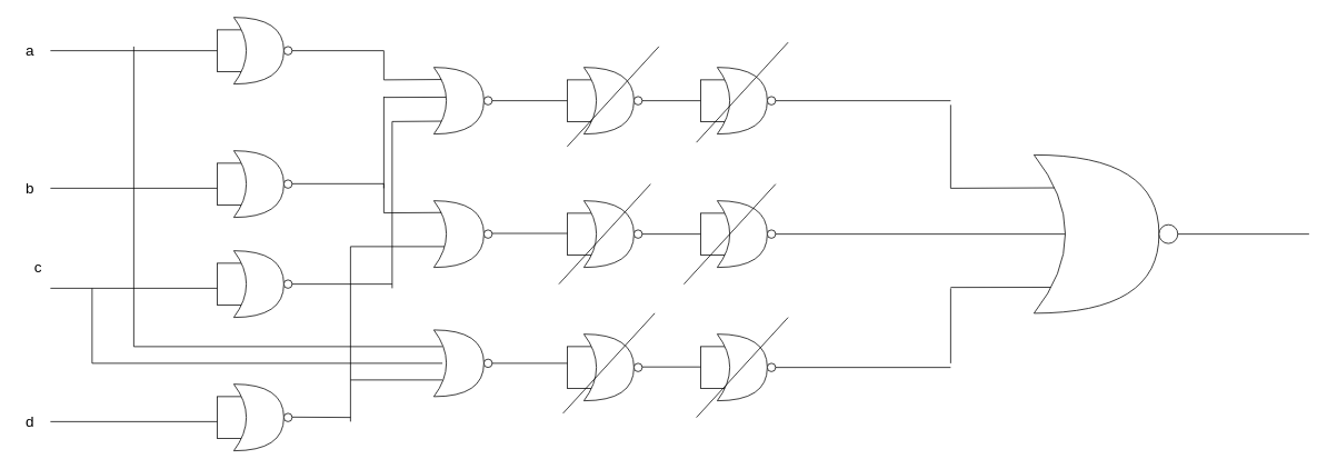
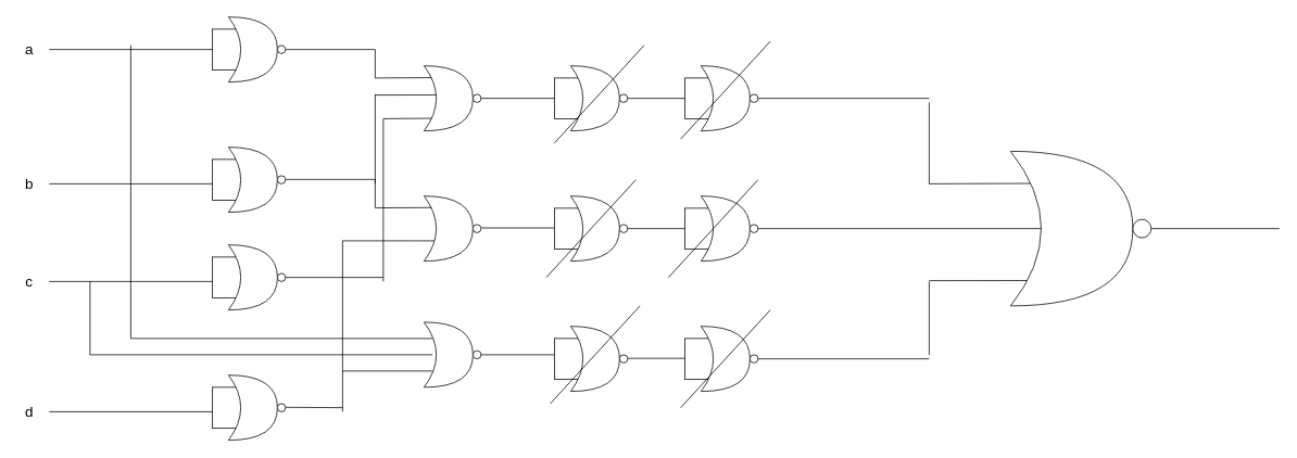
  <mxCell id="0" />
  <mxCell id="1" parent="0" />
  <mxCell id="2" value="" style="whiteSpace=wrap;html=1;aspect=fixed;" vertex="1" parent="1"><mxGeometry x="260" y="35" width="50" height="50" as="geometry" /></mxCell>
  <mxCell id="3" value="" style="shape=xor;whiteSpace=wrap;html=1;" vertex="1" parent="1"><mxGeometry x="1240" y="185" width="150" height="190" as="geometry" /></mxCell>
  <mxCell id="4" value="" style="ellipse;whiteSpace=wrap;html=1;aspect=fixed;" vertex="1" parent="1"><mxGeometry x="1390" y="268.75" width="22.5" height="22.5" as="geometry" /></mxCell>
  <mxCell id="5" value="" style="endArrow=none;html=1;entryX=0.163;entryY=0.208;entryDx=0;entryDy=0;entryPerimeter=0;" edge="1" parent="1" target="3"><mxGeometry width="50" height="50" relative="1" as="geometry"><mxPoint x="1140" y="225" as="sourcePoint" /><mxPoint x="1150" y="225" as="targetPoint" /></mxGeometry></mxCell>
  <mxCell id="6" value="" style="endArrow=none;html=1;entryX=0.133;entryY=0.836;entryDx=0;entryDy=0;entryPerimeter=0;" edge="1" parent="1" target="3"><mxGeometry width="50" height="50" relative="1" as="geometry"><mxPoint x="1140" y="344" as="sourcePoint" /><mxPoint x="1200" y="325" as="targetPoint" /></mxGeometry></mxCell>
  <mxCell id="7" value="" style="endArrow=none;html=1;exitX=1;exitY=0.5;exitDx=0;exitDy=0;" edge="1" parent="1" source="4"><mxGeometry width="50" height="50" relative="1" as="geometry"><mxPoint x="1470" y="295" as="sourcePoint" /><mxPoint x="1570" y="280" as="targetPoint" /></mxGeometry></mxCell>
  <mxCell id="8" value="" style="shape=xor;whiteSpace=wrap;html=1;" vertex="1" parent="1"><mxGeometry x="280" y="20" width="60" height="80" as="geometry" /></mxCell>
  <mxCell id="9" value="" style="ellipse;whiteSpace=wrap;html=1;aspect=fixed;" vertex="1" parent="1"><mxGeometry x="340" y="55" width="10" height="10" as="geometry" /></mxCell>
  <mxCell id="10" value="" style="shape=xor;whiteSpace=wrap;html=1;" vertex="1" parent="1"><mxGeometry x="520" y="80" width="60" height="80" as="geometry" /></mxCell>
  <mxCell id="11" value="" style="ellipse;whiteSpace=wrap;html=1;aspect=fixed;" vertex="1" parent="1"><mxGeometry x="580" y="115" width="10" height="10" as="geometry" /></mxCell>
  <mxCell id="12" value="" style="whiteSpace=wrap;html=1;aspect=fixed;" vertex="1" parent="1"><mxGeometry x="840" y="95" width="50" height="50" as="geometry" /></mxCell>
  <mxCell id="13" value="" style="shape=xor;whiteSpace=wrap;html=1;" vertex="1" parent="1"><mxGeometry x="860" y="80" width="60" height="80" as="geometry" /></mxCell>
  <mxCell id="14" value="" style="ellipse;whiteSpace=wrap;html=1;aspect=fixed;" vertex="1" parent="1"><mxGeometry x="920" y="115" width="10" height="10" as="geometry" /></mxCell>
  <mxCell id="15" value="" style="whiteSpace=wrap;html=1;aspect=fixed;" vertex="1" parent="1"><mxGeometry x="680" y="95" width="50" height="50" as="geometry" /></mxCell>
  <mxCell id="16" value="" style="shape=xor;whiteSpace=wrap;html=1;" vertex="1" parent="1"><mxGeometry x="700" y="80" width="60" height="80" as="geometry" /></mxCell>
  <mxCell id="17" value="" style="ellipse;whiteSpace=wrap;html=1;aspect=fixed;" vertex="1" parent="1"><mxGeometry x="760" y="115" width="10" height="10" as="geometry" /></mxCell>
  <mxCell id="18" value="" style="whiteSpace=wrap;html=1;aspect=fixed;" vertex="1" parent="1"><mxGeometry x="840" y="255" width="50" height="50" as="geometry" /></mxCell>
  <mxCell id="19" value="" style="shape=xor;whiteSpace=wrap;html=1;" vertex="1" parent="1"><mxGeometry x="860" y="240" width="60" height="80" as="geometry" /></mxCell>
  <mxCell id="20" value="" style="ellipse;whiteSpace=wrap;html=1;aspect=fixed;" vertex="1" parent="1"><mxGeometry x="920" y="275" width="10" height="10" as="geometry" /></mxCell>
  <mxCell id="21" value="" style="whiteSpace=wrap;html=1;aspect=fixed;" vertex="1" parent="1"><mxGeometry x="680" y="255" width="50" height="50" as="geometry" /></mxCell>
  <mxCell id="22" value="" style="shape=xor;whiteSpace=wrap;html=1;" vertex="1" parent="1"><mxGeometry x="700" y="240" width="60" height="80" as="geometry" /></mxCell>
  <mxCell id="23" value="" style="ellipse;whiteSpace=wrap;html=1;aspect=fixed;" vertex="1" parent="1"><mxGeometry x="760" y="275" width="10" height="10" as="geometry" /></mxCell>
  <mxCell id="24" value="" style="whiteSpace=wrap;html=1;aspect=fixed;" vertex="1" parent="1"><mxGeometry x="840" y="415" width="50" height="50" as="geometry" /></mxCell>
  <mxCell id="25" value="" style="shape=xor;whiteSpace=wrap;html=1;" vertex="1" parent="1"><mxGeometry x="860" y="400" width="60" height="80" as="geometry" /></mxCell>
  <mxCell id="26" value="" style="ellipse;whiteSpace=wrap;html=1;aspect=fixed;" vertex="1" parent="1"><mxGeometry x="920" y="435" width="10" height="10" as="geometry" /></mxCell>
  <mxCell id="27" value="" style="whiteSpace=wrap;html=1;aspect=fixed;" vertex="1" parent="1"><mxGeometry x="680" y="415" width="50" height="50" as="geometry" /></mxCell>
  <mxCell id="28" value="" style="shape=xor;whiteSpace=wrap;html=1;" vertex="1" parent="1"><mxGeometry x="700" y="400" width="60" height="80" as="geometry" /></mxCell>
  <mxCell id="29" value="" style="ellipse;whiteSpace=wrap;html=1;aspect=fixed;" vertex="1" parent="1"><mxGeometry x="760" y="435" width="10" height="10" as="geometry" /></mxCell>
  <mxCell id="30" value="" style="endArrow=none;html=1;entryX=0.25;entryY=0.5;entryDx=0;entryDy=0;entryPerimeter=0;exitX=1;exitY=0.5;exitDx=0;exitDy=0;" edge="1" parent="1" source="20" target="3"><mxGeometry width="50" height="50" relative="1" as="geometry"><mxPoint x="1140" y="280" as="sourcePoint" /><mxPoint x="1274.45" y="279.41" as="targetPoint" /></mxGeometry></mxCell>
  <mxCell id="31" value="" style="endArrow=none;html=1;exitX=1;exitY=0.5;exitDx=0;exitDy=0;" edge="1" parent="1" source="14"><mxGeometry width="50" height="50" relative="1" as="geometry"><mxPoint x="980" y="175" as="sourcePoint" /><mxPoint x="1140" y="120" as="targetPoint" /></mxGeometry></mxCell>
  <mxCell id="32" value="" style="endArrow=none;html=1;" edge="1" parent="1"><mxGeometry width="50" height="50" relative="1" as="geometry"><mxPoint x="1140" y="225" as="sourcePoint" /><mxPoint x="1140" y="125" as="targetPoint" /></mxGeometry></mxCell>
  <mxCell id="33" value="" style="endArrow=none;html=1;exitX=1;exitY=0.5;exitDx=0;exitDy=0;" edge="1" parent="1" source="26"><mxGeometry width="50" height="50" relative="1" as="geometry"><mxPoint x="1040" y="485" as="sourcePoint" /><mxPoint x="1140" y="440" as="targetPoint" /></mxGeometry></mxCell>
  <mxCell id="34" value="" style="endArrow=none;html=1;" edge="1" parent="1"><mxGeometry width="50" height="50" relative="1" as="geometry"><mxPoint x="1140" y="435" as="sourcePoint" /><mxPoint x="1140" y="345" as="targetPoint" /></mxGeometry></mxCell>
  <mxCell id="35" value="" style="endArrow=none;html=1;entryX=0;entryY=0.5;entryDx=0;entryDy=0;exitX=1;exitY=0.5;exitDx=0;exitDy=0;" edge="1" parent="1" source="17" target="12"><mxGeometry width="50" height="50" relative="1" as="geometry"><mxPoint x="740" y="215" as="sourcePoint" /><mxPoint x="790" y="165" as="targetPoint" /></mxGeometry></mxCell>
  <mxCell id="36" value="" style="endArrow=none;html=1;entryX=0;entryY=0.5;entryDx=0;entryDy=0;exitX=1;exitY=0.5;exitDx=0;exitDy=0;" edge="1" parent="1" source="23" target="18"><mxGeometry width="50" height="50" relative="1" as="geometry"><mxPoint x="250" y="405" as="sourcePoint" /><mxPoint x="300" y="355" as="targetPoint" /></mxGeometry></mxCell>
  <mxCell id="37" value="" style="endArrow=none;html=1;entryX=0;entryY=0.5;entryDx=0;entryDy=0;exitX=1;exitY=0.5;exitDx=0;exitDy=0;" edge="1" parent="1"><mxGeometry width="50" height="50" relative="1" as="geometry"><mxPoint x="770" y="439.41" as="sourcePoint" /><mxPoint x="840" y="439.41" as="targetPoint" /></mxGeometry></mxCell>
  <mxCell id="38" value="" style="shape=xor;whiteSpace=wrap;html=1;" vertex="1" parent="1"><mxGeometry x="520" y="240" width="60" height="80" as="geometry" /></mxCell>
  <mxCell id="39" value="" style="ellipse;whiteSpace=wrap;html=1;aspect=fixed;" vertex="1" parent="1"><mxGeometry x="580" y="275" width="10" height="10" as="geometry" /></mxCell>
  <mxCell id="40" value="" style="shape=xor;whiteSpace=wrap;html=1;" vertex="1" parent="1"><mxGeometry x="520" y="395" width="60" height="80" as="geometry" /></mxCell>
  <mxCell id="41" value="" style="ellipse;whiteSpace=wrap;html=1;aspect=fixed;" vertex="1" parent="1"><mxGeometry x="580" y="430" width="10" height="10" as="geometry" /></mxCell>
  <mxCell id="42" value="" style="endArrow=none;html=1;entryX=0;entryY=0.5;entryDx=0;entryDy=0;exitX=1;exitY=0.5;exitDx=0;exitDy=0;" edge="1" parent="1" source="11" target="15"><mxGeometry width="50" height="50" relative="1" as="geometry"><mxPoint x="510" y="255" as="sourcePoint" /><mxPoint x="560" y="205" as="targetPoint" /></mxGeometry></mxCell>
  <mxCell id="43" value="" style="endArrow=none;html=1;entryX=0;entryY=0.5;entryDx=0;entryDy=0;exitX=1;exitY=0.5;exitDx=0;exitDy=0;" edge="1" parent="1"><mxGeometry width="50" height="50" relative="1" as="geometry"><mxPoint x="590" y="435" as="sourcePoint" /><mxPoint x="680" y="435" as="targetPoint" /></mxGeometry></mxCell>
  <mxCell id="44" value="" style="endArrow=none;html=1;entryX=0;entryY=0.5;entryDx=0;entryDy=0;exitX=1;exitY=0.5;exitDx=0;exitDy=0;" edge="1" parent="1"><mxGeometry width="50" height="50" relative="1" as="geometry"><mxPoint x="590" y="279.17" as="sourcePoint" /><mxPoint x="680" y="279.17" as="targetPoint" /></mxGeometry></mxCell>
  <mxCell id="45" value="" style="whiteSpace=wrap;html=1;aspect=fixed;" vertex="1" parent="1"><mxGeometry x="260" y="195" width="50" height="50" as="geometry" /></mxCell>
  <mxCell id="46" value="" style="shape=xor;whiteSpace=wrap;html=1;" vertex="1" parent="1"><mxGeometry x="280" y="180" width="60" height="80" as="geometry" /></mxCell>
  <mxCell id="47" value="" style="ellipse;whiteSpace=wrap;html=1;aspect=fixed;" vertex="1" parent="1"><mxGeometry x="340" y="215" width="10" height="10" as="geometry" /></mxCell>
  <mxCell id="48" value="" style="whiteSpace=wrap;html=1;aspect=fixed;" vertex="1" parent="1"><mxGeometry x="260" y="315" width="50" height="50" as="geometry" /></mxCell>
  <mxCell id="49" value="" style="shape=xor;whiteSpace=wrap;html=1;" vertex="1" parent="1"><mxGeometry x="280" y="300" width="60" height="80" as="geometry" /></mxCell>
  <mxCell id="50" value="" style="ellipse;whiteSpace=wrap;html=1;aspect=fixed;" vertex="1" parent="1"><mxGeometry x="340" y="335" width="10" height="10" as="geometry" /></mxCell>
  <mxCell id="51" value="" style="whiteSpace=wrap;html=1;aspect=fixed;" vertex="1" parent="1"><mxGeometry x="260" y="475" width="50" height="50" as="geometry" /></mxCell>
  <mxCell id="52" value="" style="shape=xor;whiteSpace=wrap;html=1;" vertex="1" parent="1"><mxGeometry x="280" y="460" width="60" height="80" as="geometry" /></mxCell>
  <mxCell id="53" value="" style="ellipse;whiteSpace=wrap;html=1;aspect=fixed;" vertex="1" parent="1"><mxGeometry x="340" y="495" width="10" height="10" as="geometry" /></mxCell>
  <mxCell id="54" value="" style="endArrow=none;html=1;entryX=0;entryY=0.5;entryDx=0;entryDy=0;" edge="1" parent="1" target="2"><mxGeometry width="50" height="50" relative="1" as="geometry"><mxPoint x="60" y="60" as="sourcePoint" /><mxPoint x="110" y="65" as="targetPoint" /></mxGeometry></mxCell>
  <mxCell id="55" value="" style="endArrow=none;html=1;entryX=0;entryY=0.5;entryDx=0;entryDy=0;" edge="1" parent="1"><mxGeometry width="50" height="50" relative="1" as="geometry"><mxPoint x="60" y="225" as="sourcePoint" /><mxPoint x="260" y="225" as="targetPoint" /></mxGeometry></mxCell>
  <mxCell id="56" value="" style="endArrow=none;html=1;entryX=0;entryY=0.5;entryDx=0;entryDy=0;" edge="1" parent="1"><mxGeometry width="50" height="50" relative="1" as="geometry"><mxPoint x="60" y="345" as="sourcePoint" /><mxPoint x="260" y="345" as="targetPoint" /></mxGeometry></mxCell>
  <mxCell id="57" value="" style="endArrow=none;html=1;entryX=0;entryY=0.5;entryDx=0;entryDy=0;" edge="1" parent="1"><mxGeometry width="50" height="50" relative="1" as="geometry"><mxPoint x="60" y="505" as="sourcePoint" /><mxPoint x="260" y="505" as="targetPoint" /></mxGeometry></mxCell>
  <mxCell id="58" value="&lt;font style=&quot;font-size: 18px&quot;&gt;a&lt;/font&gt;" style="text;html=1;align=center;verticalAlign=middle;resizable=0;points=[];autosize=1;" vertex="1" parent="1"><mxGeometry x="20" y="50" width="30" height="20" as="geometry" /></mxCell>
  <mxCell id="59" value="&lt;font style=&quot;font-size: 18px&quot;&gt;b&lt;/font&gt;" style="text;html=1;align=center;verticalAlign=middle;resizable=0;points=[];autosize=1;" vertex="1" parent="1"><mxGeometry x="20" y="215" width="30" height="20" as="geometry" /></mxCell>
- <mxCell id="60" value="&lt;font style=&quot;font-size: 18px&quot;&gt;c&lt;/font&gt;" style="text;html=1;align=center;verticalAlign=middle;resizable=0;points=[];autosize=1;" vertex="1" parent="1"><mxGeometry x="35" y="310" width="20" height="20" as="geometry" /></mxCell>
+ <mxCell id="60" value="&lt;font style=&quot;font-size: 18px&quot;&gt;c&lt;/font&gt;" style="text;html=1;align=center;verticalAlign=middle;resizable=0;points=[];autosize=1;" vertex="1" parent="1"><mxGeometry x="25" y="335" width="20" height="20" as="geometry" /></mxCell>
  <mxCell id="61" value="&lt;font style=&quot;font-size: 18px&quot;&gt;d&lt;/font&gt;" style="text;html=1;align=center;verticalAlign=middle;resizable=0;points=[];autosize=1;" vertex="1" parent="1"><mxGeometry x="20" y="495" width="30" height="20" as="geometry" /></mxCell>
  <mxCell id="62" value="" style="endArrow=none;html=1;" edge="1" parent="1"><mxGeometry width="50" height="50" relative="1" as="geometry"><mxPoint x="160" y="415" as="sourcePoint" /><mxPoint x="160" y="55" as="targetPoint" /></mxGeometry></mxCell>
  <mxCell id="63" value="" style="endArrow=none;html=1;" edge="1" parent="1"><mxGeometry width="50" height="50" relative="1" as="geometry"><mxPoint x="110" y="435" as="sourcePoint" /><mxPoint x="110" y="345" as="targetPoint" /></mxGeometry></mxCell>
  <mxCell id="64" value="" style="endArrow=none;html=1;exitX=1;exitY=0.5;exitDx=0;exitDy=0;" edge="1" parent="1" source="9"><mxGeometry width="50" height="50" relative="1" as="geometry"><mxPoint x="390" y="95" as="sourcePoint" /><mxPoint x="460" y="60" as="targetPoint" /></mxGeometry></mxCell>
  <mxCell id="65" value="" style="endArrow=none;html=1;" edge="1" parent="1"><mxGeometry width="50" height="50" relative="1" as="geometry"><mxPoint x="460" y="95" as="sourcePoint" /><mxPoint x="460" y="60" as="targetPoint" /></mxGeometry></mxCell>
  <mxCell id="66" value="" style="endArrow=none;html=1;entryX=0.153;entryY=0.182;entryDx=0;entryDy=0;entryPerimeter=0;" edge="1" parent="1" target="10"><mxGeometry width="50" height="50" relative="1" as="geometry"><mxPoint x="460" y="95" as="sourcePoint" /><mxPoint x="470" y="70" as="targetPoint" /></mxGeometry></mxCell>
  <mxCell id="67" value="" style="endArrow=none;html=1;exitX=1;exitY=0.5;exitDx=0;exitDy=0;" edge="1" parent="1"><mxGeometry width="50" height="50" relative="1" as="geometry"><mxPoint x="350" y="219.61" as="sourcePoint" /><mxPoint x="460" y="219.61" as="targetPoint" /></mxGeometry></mxCell>
  <mxCell id="68" value="" style="endArrow=none;html=1;" edge="1" parent="1"><mxGeometry width="50" height="50" relative="1" as="geometry"><mxPoint x="460" y="254.61" as="sourcePoint" /><mxPoint x="460" y="219.61" as="targetPoint" /></mxGeometry></mxCell>
  <mxCell id="69" value="" style="endArrow=none;html=1;entryX=0.153;entryY=0.182;entryDx=0;entryDy=0;entryPerimeter=0;" edge="1" parent="1"><mxGeometry width="50" height="50" relative="1" as="geometry"><mxPoint x="460" y="254.61" as="sourcePoint" /><mxPoint x="529.18" y="254.17" as="targetPoint" /></mxGeometry></mxCell>
  <mxCell id="70" value="" style="endArrow=none;html=1;" edge="1" parent="1"><mxGeometry width="50" height="50" relative="1" as="geometry"><mxPoint x="460" y="225" as="sourcePoint" /><mxPoint x="460" y="115" as="targetPoint" /></mxGeometry></mxCell>
  <mxCell id="71" value="" style="endArrow=none;html=1;entryX=0.175;entryY=0.25;entryDx=0;entryDy=0;entryPerimeter=0;" edge="1" parent="1" target="40"><mxGeometry width="50" height="50" relative="1" as="geometry"><mxPoint x="160" y="415" as="sourcePoint" /><mxPoint x="280" y="405" as="targetPoint" /></mxGeometry></mxCell>
  <mxCell id="72" value="" style="endArrow=none;html=1;entryX=0.175;entryY=0.25;entryDx=0;entryDy=0;entryPerimeter=0;" edge="1" parent="1"><mxGeometry width="50" height="50" relative="1" as="geometry"><mxPoint x="110" y="435" as="sourcePoint" /><mxPoint x="530.25" y="435" as="targetPoint" /></mxGeometry></mxCell>
  <mxCell id="73" value="" style="endArrow=none;html=1;" edge="1" parent="1"><mxGeometry width="50" height="50" relative="1" as="geometry"><mxPoint x="350" y="499.58" as="sourcePoint" /><mxPoint x="420" y="500" as="targetPoint" /></mxGeometry></mxCell>
  <mxCell id="74" value="" style="endArrow=none;html=1;entryX=0.175;entryY=0.75;entryDx=0;entryDy=0;entryPerimeter=0;" edge="1" parent="1" target="40"><mxGeometry width="50" height="50" relative="1" as="geometry"><mxPoint x="420" y="455" as="sourcePoint" /><mxPoint x="450" y="455" as="targetPoint" /></mxGeometry></mxCell>
  <mxCell id="75" value="" style="endArrow=none;html=1;" edge="1" parent="1"><mxGeometry width="50" height="50" relative="1" as="geometry"><mxPoint x="420" y="505" as="sourcePoint" /><mxPoint x="420" y="295" as="targetPoint" /></mxGeometry></mxCell>
  <mxCell id="76" value="" style="endArrow=none;html=1;entryX=0.211;entryY=0.688;entryDx=0;entryDy=0;entryPerimeter=0;" edge="1" parent="1" target="38"><mxGeometry width="50" height="50" relative="1" as="geometry"><mxPoint x="420" y="295" as="sourcePoint" /><mxPoint x="500" y="285" as="targetPoint" /></mxGeometry></mxCell>
  <mxCell id="77" value="" style="endArrow=none;html=1;entryX=0.243;entryY=0.447;entryDx=0;entryDy=0;entryPerimeter=0;" edge="1" parent="1" target="10"><mxGeometry width="50" height="50" relative="1" as="geometry"><mxPoint x="460" y="116" as="sourcePoint" /><mxPoint x="529.18" y="119.5" as="targetPoint" /></mxGeometry></mxCell>
  <mxCell id="78" value="" style="endArrow=none;html=1;entryX=0.153;entryY=0.182;entryDx=0;entryDy=0;entryPerimeter=0;" edge="1" parent="1"><mxGeometry width="50" height="50" relative="1" as="geometry"><mxPoint x="470" y="145" as="sourcePoint" /><mxPoint x="529.18" y="144.56" as="targetPoint" /></mxGeometry></mxCell>
  <mxCell id="79" value="" style="endArrow=none;html=1;exitX=1;exitY=0.5;exitDx=0;exitDy=0;" edge="1" parent="1" source="50"><mxGeometry width="50" height="50" relative="1" as="geometry"><mxPoint x="380" y="365" as="sourcePoint" /><mxPoint x="470" y="340" as="targetPoint" /></mxGeometry></mxCell>
  <mxCell id="80" value="" style="endArrow=none;html=1;" edge="1" parent="1"><mxGeometry width="50" height="50" relative="1" as="geometry"><mxPoint x="470" y="345" as="sourcePoint" /><mxPoint x="470" y="145" as="targetPoint" /></mxGeometry></mxCell>
  <mxCell id="81" value="" style="endArrow=none;html=1;" edge="1" parent="1"><mxGeometry width="50" height="50" relative="1" as="geometry"><mxPoint x="675" y="495" as="sourcePoint" /><mxPoint x="785" y="375" as="targetPoint" /></mxGeometry></mxCell>
  <mxCell id="82" value="" style="endArrow=none;html=1;" edge="1" parent="1"><mxGeometry width="50" height="50" relative="1" as="geometry"><mxPoint x="835" y="500" as="sourcePoint" /><mxPoint x="945" y="380" as="targetPoint" /></mxGeometry></mxCell>
  <mxCell id="83" value="" style="endArrow=none;html=1;" edge="1" parent="1"><mxGeometry width="50" height="50" relative="1" as="geometry"><mxPoint x="670" y="340" as="sourcePoint" /><mxPoint x="780" y="220" as="targetPoint" /></mxGeometry></mxCell>
  <mxCell id="84" value="" style="endArrow=none;html=1;" edge="1" parent="1"><mxGeometry width="50" height="50" relative="1" as="geometry"><mxPoint x="820" y="340" as="sourcePoint" /><mxPoint x="930" y="220" as="targetPoint" /></mxGeometry></mxCell>
  <mxCell id="85" value="" style="endArrow=none;html=1;" edge="1" parent="1"><mxGeometry width="50" height="50" relative="1" as="geometry"><mxPoint x="680" y="175" as="sourcePoint" /><mxPoint x="790" y="55" as="targetPoint" /></mxGeometry></mxCell>
  <mxCell id="86" value="" style="endArrow=none;html=1;" edge="1" parent="1"><mxGeometry width="50" height="50" relative="1" as="geometry"><mxPoint x="835" y="170" as="sourcePoint" /><mxPoint x="945" y="50" as="targetPoint" /></mxGeometry></mxCell>
